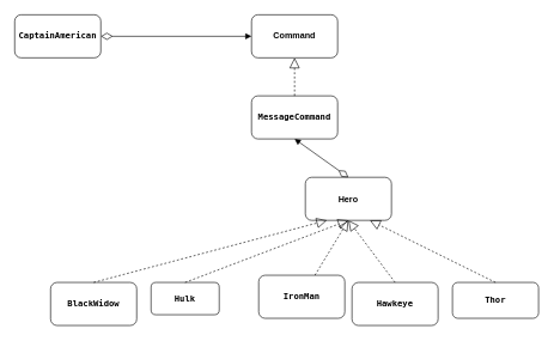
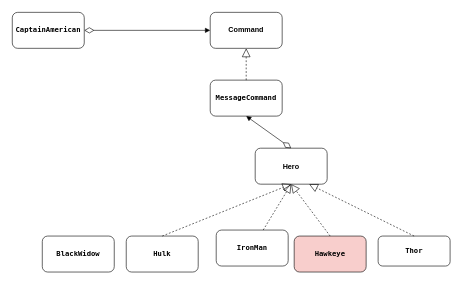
  <mxCell id="0" />
  <mxCell id="1" parent="0" />
  <mxCell id="2" value="&lt;pre&gt;MessageCommand&lt;/pre&gt;" style="rounded=1;whiteSpace=wrap;html=1;fontStyle=1" vertex="1" parent="1"><mxGeometry x="350" y="133" width="120" height="60" as="geometry" /></mxCell>
  <mxCell id="3" value="Hero" style="rounded=1;whiteSpace=wrap;html=1;fontStyle=1" vertex="1" parent="1"><mxGeometry x="425" y="246.5" width="120" height="60" as="geometry" /></mxCell>
  <mxCell id="4" value="&lt;pre&gt;BlackWidow&lt;/pre&gt;" style="rounded=1;whiteSpace=wrap;html=1;fontStyle=1" vertex="1" parent="1"><mxGeometry x="70" y="393" width="120" height="60" as="geometry" /></mxCell>
- <mxCell id="5" value="&lt;pre&gt;Hulk&lt;/pre&gt;" style="rounded=1;whiteSpace=wrap;html=1;fontStyle=1" vertex="1" parent="1"><mxGeometry x="210" y="393" width="95" height="45" as="geometry" /></mxCell>
+ <mxCell id="5" value="&lt;pre&gt;Hulk&lt;/pre&gt;" style="rounded=1;whiteSpace=wrap;html=1;fontStyle=1" vertex="1" parent="1"><mxGeometry x="210" y="393" width="120" height="60" as="geometry" /></mxCell>
  <mxCell id="6" value="&lt;pre&gt;CaptainAmerican&lt;/pre&gt;" style="rounded=1;whiteSpace=wrap;html=1;fontStyle=1" vertex="1" parent="1"><mxGeometry x="20" y="20" width="120" height="60" as="geometry" /></mxCell>
  <mxCell id="7" value="&lt;pre&gt;IronMan&lt;/pre&gt;" style="rounded=1;whiteSpace=wrap;html=1;fontStyle=1" vertex="1" parent="1"><mxGeometry x="360" y="383" width="120" height="60" as="geometry" /></mxCell>
- <mxCell id="8" value="&lt;pre&gt;Hawkeye&lt;/pre&gt;" style="rounded=1;whiteSpace=wrap;html=1;fontStyle=1" vertex="1" parent="1"><mxGeometry x="490" y="393" width="120" height="60" as="geometry" /></mxCell>
+ <mxCell id="8" value="&lt;pre&gt;Hawkeye&lt;/pre&gt;" style="rounded=1;whiteSpace=wrap;html=1;fontStyle=1;fillColor=#f8cecc;" vertex="1" parent="1"><mxGeometry x="490" y="393" width="120" height="60" as="geometry" /></mxCell>
  <mxCell id="9" value="&lt;pre&gt;Thor&lt;/pre&gt;" style="rounded=1;whiteSpace=wrap;html=1;fontStyle=1" vertex="1" parent="1"><mxGeometry x="630" y="393" width="120" height="50" as="geometry" /></mxCell>
  <mxCell id="10" value="" style="endArrow=block;dashed=1;endFill=0;endSize=12;html=1;exitX=0.5;exitY=0;exitDx=0;exitDy=0;entryX=0.75;entryY=1;entryDx=0;entryDy=0;fontStyle=1" edge="1" parent="1" source="9" target="3"><mxGeometry width="160" relative="1" as="geometry"><mxPoint x="640" y="290" as="sourcePoint" /><mxPoint x="800" y="290" as="targetPoint" /></mxGeometry></mxCell>
  <mxCell id="11" value="" style="endArrow=block;dashed=1;endFill=0;endSize=12;html=1;exitX=0.5;exitY=0;exitDx=0;exitDy=0;entryX=0.5;entryY=1;entryDx=0;entryDy=0;fontStyle=1" edge="1" parent="1" source="8" target="3"><mxGeometry width="160" relative="1" as="geometry"><mxPoint x="480" y="376" as="sourcePoint" /><mxPoint x="390" y="340" as="targetPoint" /></mxGeometry></mxCell>
  <mxCell id="12" value="" style="endArrow=block;dashed=1;endFill=0;endSize=12;html=1;entryX=0.5;entryY=1;entryDx=0;entryDy=0;fontStyle=1" edge="1" parent="1" source="7" target="3"><mxGeometry width="160" relative="1" as="geometry"><mxPoint x="530" y="423" as="sourcePoint" /><mxPoint x="390" y="337" as="targetPoint" /></mxGeometry></mxCell>
  <mxCell id="13" value="" style="endArrow=block;dashed=1;endFill=0;endSize=12;html=1;entryX=0.5;entryY=1;entryDx=0;entryDy=0;exitX=0.5;exitY=0;exitDx=0;exitDy=0;fontStyle=1" edge="1" parent="1" source="5" target="3"><mxGeometry width="160" relative="1" as="geometry"><mxPoint x="349" y="406" as="sourcePoint" /><mxPoint x="349" y="320" as="targetPoint" /></mxGeometry></mxCell>
- <mxCell id="14" value="" style="endArrow=block;dashed=1;endFill=0;endSize=12;html=1;entryX=0.25;entryY=1;entryDx=0;entryDy=0;exitX=0.5;exitY=0;exitDx=0;exitDy=0;fontStyle=1" edge="1" parent="1" source="4" target="3"><mxGeometry width="160" relative="1" as="geometry"><mxPoint x="170" y="376" as="sourcePoint" /><mxPoint x="310" y="290" as="targetPoint" /></mxGeometry></mxCell>
  <mxCell id="15" value="" style="startArrow=diamondThin;startFill=0;startSize=14;endArrow=block;endFill=1;endSize=6;html=1;entryX=0.5;entryY=1;entryDx=0;entryDy=0;exitX=0.5;exitY=0;exitDx=0;exitDy=0;fontStyle=1" edge="1" parent="1" source="3" target="2"><mxGeometry width="100" relative="1" as="geometry"><mxPoint x="470" y="162.636" as="sourcePoint" /><mxPoint x="630" y="163" as="targetPoint" /></mxGeometry></mxCell>
  <mxCell id="16" value="Command" style="rounded=1;whiteSpace=wrap;html=1;fontStyle=1" vertex="1" parent="1"><mxGeometry x="350" y="20" width="120" height="60" as="geometry" /></mxCell>
  <mxCell id="17" value="" style="endArrow=block;dashed=1;endFill=0;endSize=12;html=1;exitX=0.5;exitY=0;exitDx=0;exitDy=0;entryX=0.5;entryY=1;entryDx=0;entryDy=0;fontStyle=1" edge="1" parent="1" source="2" target="16"><mxGeometry width="160" relative="1" as="geometry"><mxPoint x="755" y="106" as="sourcePoint" /><mxPoint x="505" y="20" as="targetPoint" /></mxGeometry></mxCell>
  <mxCell id="18" value="" style="startArrow=diamondThin;startFill=0;startSize=14;endArrow=block;endFill=1;endSize=6;html=1;entryX=0;entryY=0.5;entryDx=0;entryDy=0;fontStyle=1;exitX=1;exitY=0.5;exitDx=0;exitDy=0;" edge="1" parent="1" source="6" target="16"><mxGeometry width="100" relative="1" as="geometry"><mxPoint x="150" y="-70" as="sourcePoint" /><mxPoint x="440" y="67" as="targetPoint" /></mxGeometry></mxCell>
